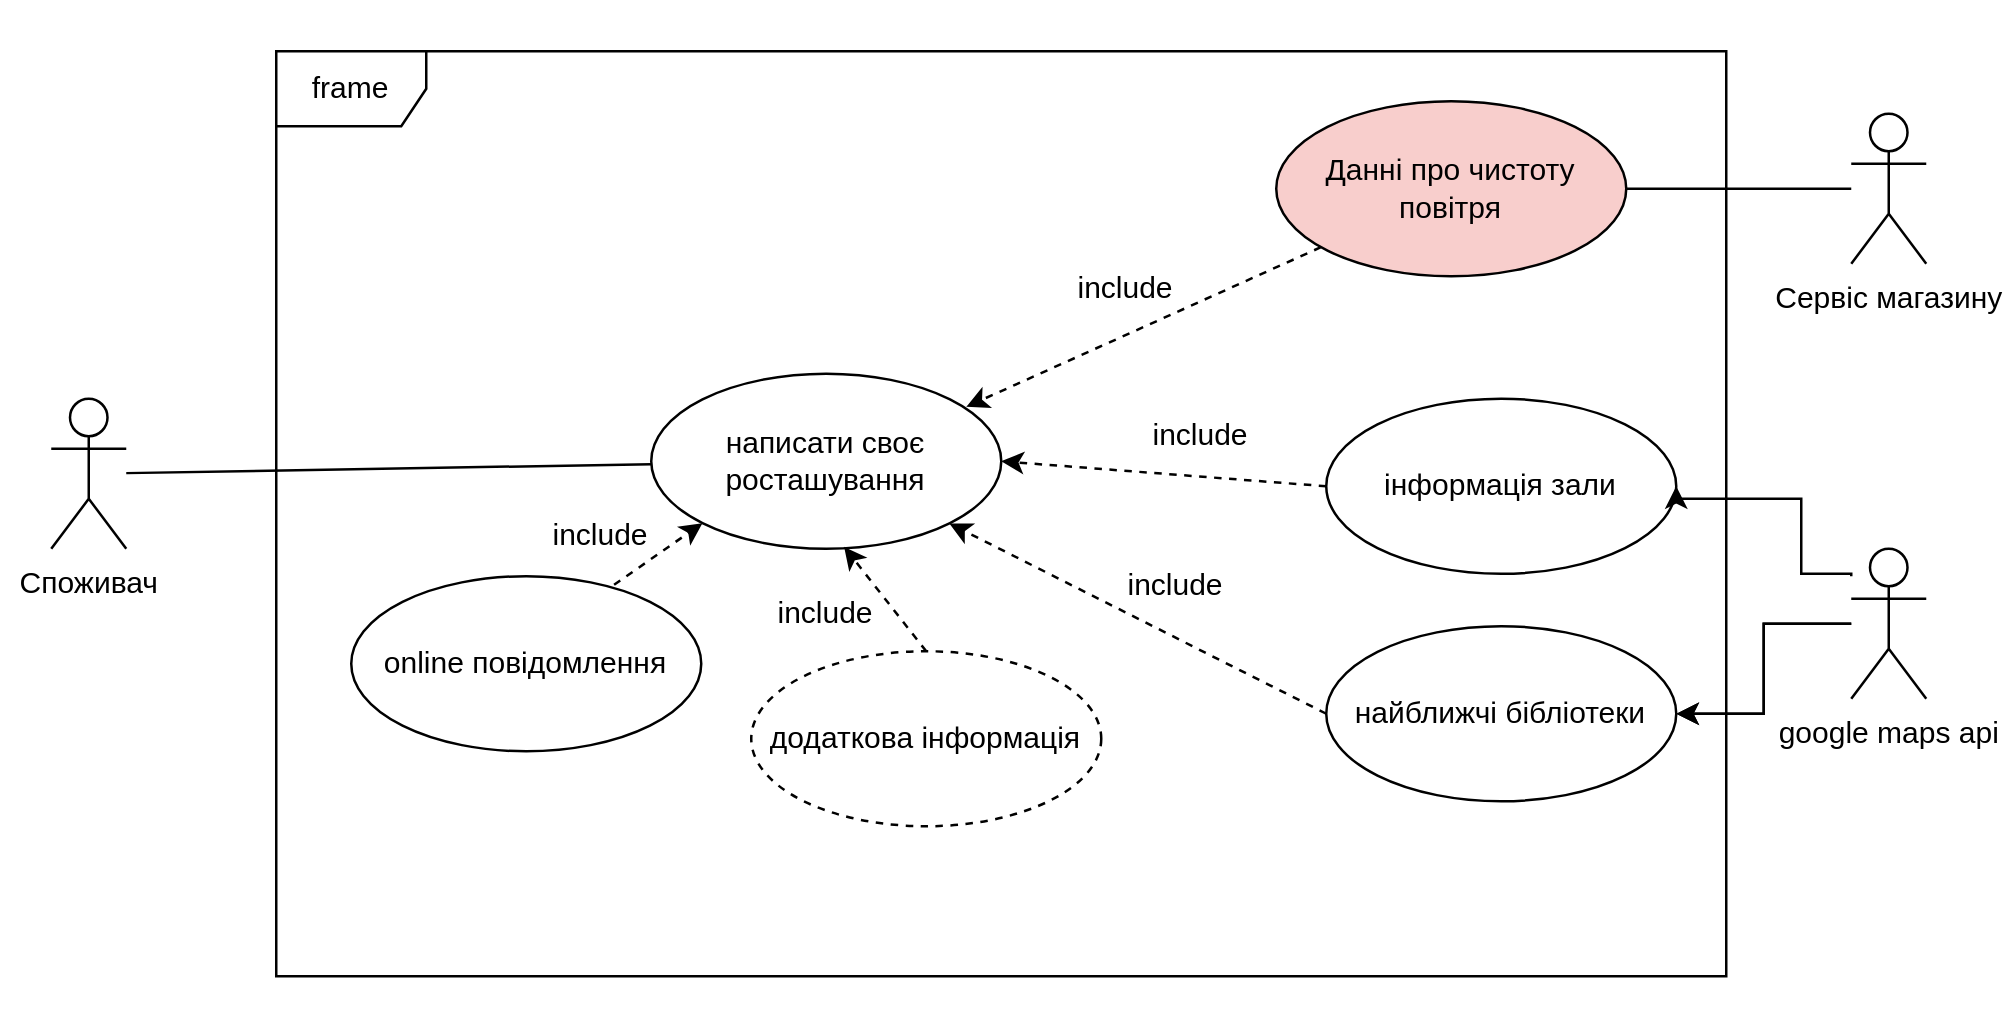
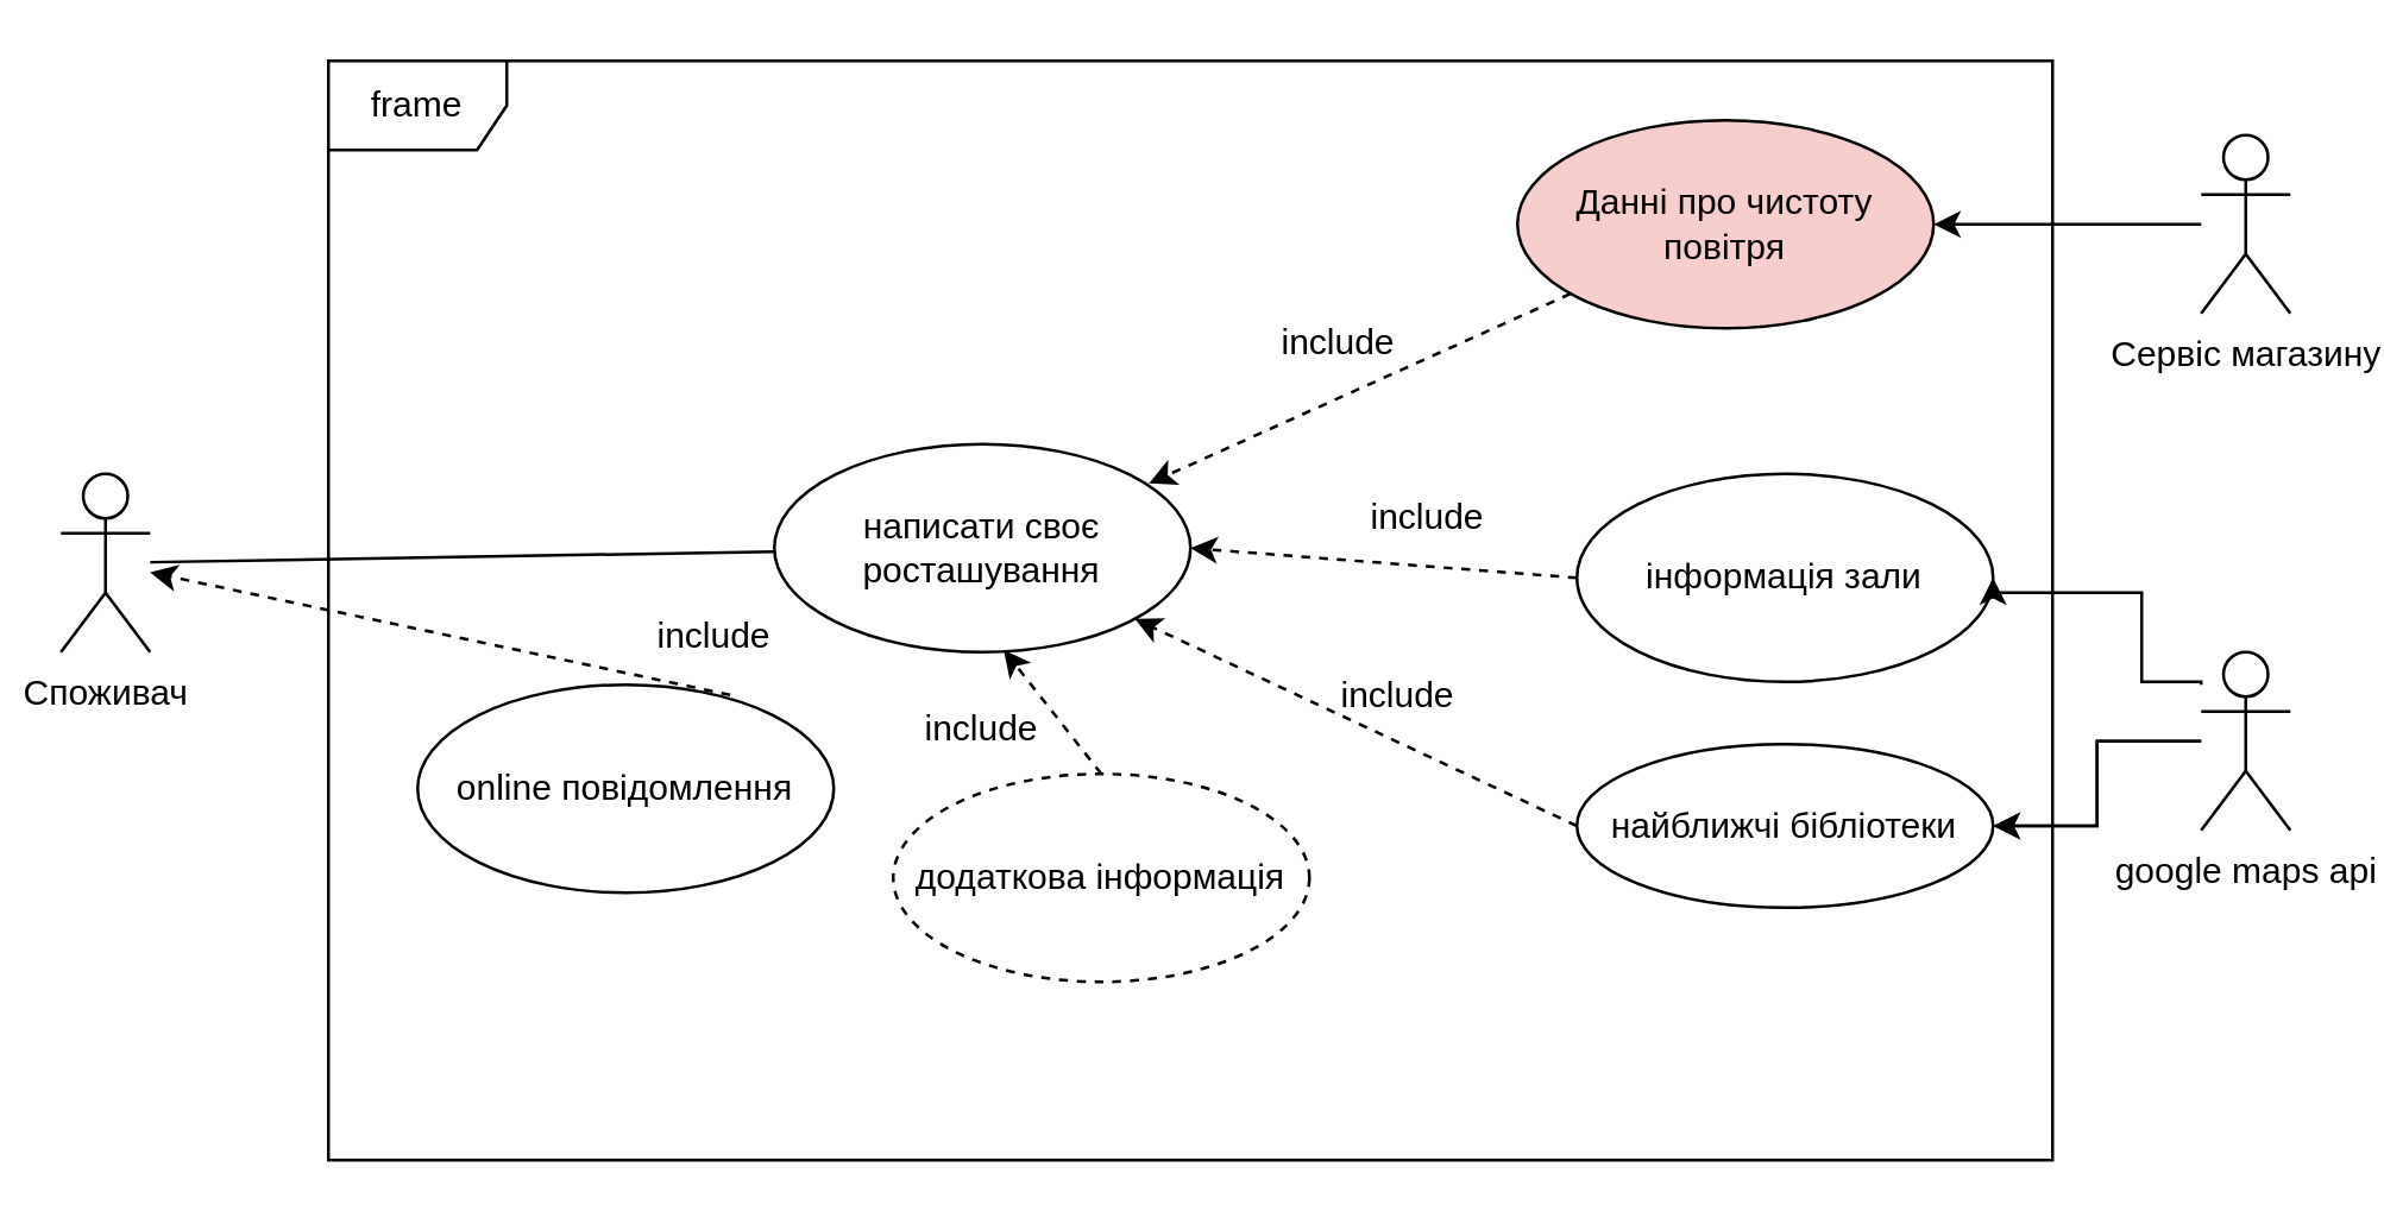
  <mxCell id="0" />
  <mxCell id="1" parent="0" />
  <mxCell id="2" value="frame" style="shape=umlFrame;whiteSpace=wrap;html=1;" vertex="1" parent="1"><mxGeometry x="110" y="20" width="580" height="370" as="geometry" /></mxCell>
  <mxCell id="3" value="Споживач" style="shape=umlActor;verticalLabelPosition=bottom;verticalAlign=top;html=1;" vertex="1" parent="1"><mxGeometry x="20" y="159" width="30" height="60" as="geometry" /></mxCell>
  <mxCell id="4" value="написати своє&lt;br&gt;росташування" style="ellipse;whiteSpace=wrap;html=1;" vertex="1" parent="1"><mxGeometry x="260" y="149" width="140" height="70" as="geometry" /></mxCell>
- <mxCell id="5" value="" style="edgeStyle=orthogonalEdgeStyle;rounded=0;orthogonalLoop=1;jettySize=auto;html=1;endArrow=none;" edge="1" parent="1" source="6" target="7"><mxGeometry relative="1" as="geometry"><Array as="points"><mxPoint x="740" y="75" /></Array></mxGeometry></mxCell>
+ <mxCell id="5" value="" style="edgeStyle=orthogonalEdgeStyle;rounded=0;orthogonalLoop=1;jettySize=auto;html=1;" edge="1" parent="1" source="6" target="7"><mxGeometry relative="1" as="geometry"><Array as="points"><mxPoint x="740" y="75" /></Array></mxGeometry></mxCell>
  <mxCell id="6" value="Сервіс магазину" style="shape=umlActor;verticalLabelPosition=bottom;verticalAlign=top;html=1;" vertex="1" parent="1"><mxGeometry x="740" y="45" width="30" height="60" as="geometry" /></mxCell>
  <mxCell id="7" value="Данні про чистоту повітря" style="ellipse;whiteSpace=wrap;html=1;fillColor=#f8cecc;" vertex="1" parent="1"><mxGeometry x="510" y="40" width="140" height="70" as="geometry" /></mxCell>
  <mxCell id="8" value="" style="edgeStyle=orthogonalEdgeStyle;rounded=0;orthogonalLoop=1;jettySize=auto;html=1;" edge="1" parent="1" source="10" target="13"><mxGeometry relative="1" as="geometry" /></mxCell>
  <mxCell id="9" value="" style="edgeStyle=orthogonalEdgeStyle;rounded=0;orthogonalLoop=1;jettySize=auto;html=1;" edge="1" parent="1" source="10" target="13"><mxGeometry relative="1" as="geometry" /></mxCell>
  <mxCell id="10" value="google maps api" style="shape=umlActor;verticalLabelPosition=bottom;verticalAlign=top;html=1;" vertex="1" parent="1"><mxGeometry x="740" y="219" width="30" height="60" as="geometry" /></mxCell>
  <mxCell id="11" value="include" style="text;html=1;strokeColor=none;fillColor=none;align=center;verticalAlign=middle;whiteSpace=wrap;rounded=0;" vertex="1" parent="1"><mxGeometry x="420" y="100" width="60" height="30" as="geometry" /></mxCell>
  <mxCell id="12" value="інформація зали" style="ellipse;whiteSpace=wrap;html=1;" vertex="1" parent="1"><mxGeometry x="530" y="159" width="140" height="70" as="geometry" /></mxCell>
- <mxCell id="13" value="найближчі бібліотеки" style="ellipse;whiteSpace=wrap;html=1;" vertex="1" parent="1"><mxGeometry x="530" y="250" width="140" height="70" as="geometry" /></mxCell>
+ <mxCell id="13" value="найближчі бібліотеки" style="ellipse;whiteSpace=wrap;html=1;" vertex="1" parent="1"><mxGeometry x="530" y="250" width="140" height="55" as="geometry" /></mxCell>
  <mxCell id="14" value="" style="edgeStyle=orthogonalEdgeStyle;rounded=0;orthogonalLoop=1;jettySize=auto;html=1;entryX=1;entryY=0.5;entryDx=0;entryDy=0;" edge="1" parent="1" target="12"><mxGeometry relative="1" as="geometry"><mxPoint x="740" y="230" as="sourcePoint" /><mxPoint x="720" y="180" as="targetPoint" /><Array as="points"><mxPoint x="740" y="229" /><mxPoint x="720" y="229" /><mxPoint x="720" y="199" /><mxPoint x="670" y="199" /></Array></mxGeometry></mxCell>
  <mxCell id="15" value="" style="endArrow=none;html=1;rounded=0;" edge="1" parent="1" source="3" target="4"><mxGeometry width="50" height="50" relative="1" as="geometry"><mxPoint x="160" y="219" as="sourcePoint" /><mxPoint x="210" y="169" as="targetPoint" /></mxGeometry></mxCell>
  <mxCell id="16" value="" style="endArrow=classic;html=1;rounded=0;exitX=0;exitY=0.5;exitDx=0;exitDy=0;entryX=1;entryY=0.5;entryDx=0;entryDy=0;dashed=1;" edge="1" parent="1" source="12" target="4"><mxGeometry width="50" height="50" relative="1" as="geometry"><mxPoint x="370" y="230" as="sourcePoint" /><mxPoint x="420" y="180" as="targetPoint" /></mxGeometry></mxCell>
  <mxCell id="17" value="" style="endArrow=classic;html=1;rounded=0;exitX=0;exitY=0.5;exitDx=0;exitDy=0;dashed=1;" edge="1" parent="1" source="13" target="4"><mxGeometry width="50" height="50" relative="1" as="geometry"><mxPoint x="530" y="279" as="sourcePoint" /><mxPoint x="400" y="269" as="targetPoint" /></mxGeometry></mxCell>
  <mxCell id="18" value="" style="endArrow=classic;html=1;rounded=0;entryX=0.9;entryY=0.189;entryDx=0;entryDy=0;entryPerimeter=0;dashed=1;" edge="1" parent="1" source="7" target="4"><mxGeometry width="50" height="50" relative="1" as="geometry"><mxPoint x="430" y="120" as="sourcePoint" /><mxPoint x="480" y="70" as="targetPoint" /></mxGeometry></mxCell>
  <mxCell id="19" value="include" style="text;html=1;strokeColor=none;fillColor=none;align=center;verticalAlign=middle;whiteSpace=wrap;rounded=0;" vertex="1" parent="1"><mxGeometry x="450" y="159" width="60" height="30" as="geometry" /></mxCell>
  <mxCell id="20" value="include" style="text;html=1;strokeColor=none;fillColor=none;align=center;verticalAlign=middle;whiteSpace=wrap;rounded=0;" vertex="1" parent="1"><mxGeometry x="440" y="219" width="60" height="30" as="geometry" /></mxCell>
  <mxCell id="21" value="додаткова інформація" style="ellipse;whiteSpace=wrap;html=1;dashed=1;" vertex="1" parent="1"><mxGeometry x="300" y="260" width="140" height="70" as="geometry" /></mxCell>
  <mxCell id="22" value="" style="endArrow=classic;html=1;rounded=0;exitX=0.5;exitY=0;exitDx=0;exitDy=0;dashed=1;entryX=0.551;entryY=0.989;entryDx=0;entryDy=0;entryPerimeter=0;" edge="1" parent="1" source="21" target="4"><mxGeometry width="50" height="50" relative="1" as="geometry"><mxPoint x="490.75" y="305.13" as="sourcePoint" /><mxPoint x="340.001" y="229.002" as="targetPoint" /></mxGeometry></mxCell>
  <mxCell id="23" value="include" style="text;html=1;strokeColor=none;fillColor=none;align=center;verticalAlign=middle;whiteSpace=wrap;rounded=0;" vertex="1" parent="1"><mxGeometry x="300" y="230" width="60" height="30" as="geometry" /></mxCell>
  <mxCell id="24" value="online повідомлення" style="ellipse;whiteSpace=wrap;html=1;" vertex="1" parent="1"><mxGeometry x="140" y="230" width="140" height="70" as="geometry" /></mxCell>
- <mxCell id="25" value="" style="endArrow=classic;html=1;rounded=0;exitX=0.751;exitY=0.049;exitDx=0;exitDy=0;dashed=1;exitPerimeter=0;entryX=0;entryY=1;entryDx=0;entryDy=0;" edge="1" parent="1" source="24" target="4"><mxGeometry width="50" height="50" relative="1" as="geometry"><mxPoint x="280" y="390" as="sourcePoint" /><mxPoint x="129.251" y="313.872" as="targetPoint" /></mxGeometry></mxCell>
+ <mxCell id="25" value="" style="endArrow=classic;html=1;rounded=0;exitX=0.751;exitY=0.049;exitDx=0;exitDy=0;dashed=1;exitPerimeter=0;" edge="1" parent="1" source="24" target="3"><mxGeometry width="50" height="50" relative="1" as="geometry"><mxPoint x="280" y="390" as="sourcePoint" /><mxPoint x="129.251" y="313.872" as="targetPoint" /></mxGeometry></mxCell>
  <mxCell id="26" value="include" style="text;html=1;strokeColor=none;fillColor=none;align=center;verticalAlign=middle;whiteSpace=wrap;rounded=0;" vertex="1" parent="1"><mxGeometry x="210" y="199" width="60" height="30" as="geometry" /></mxCell>
